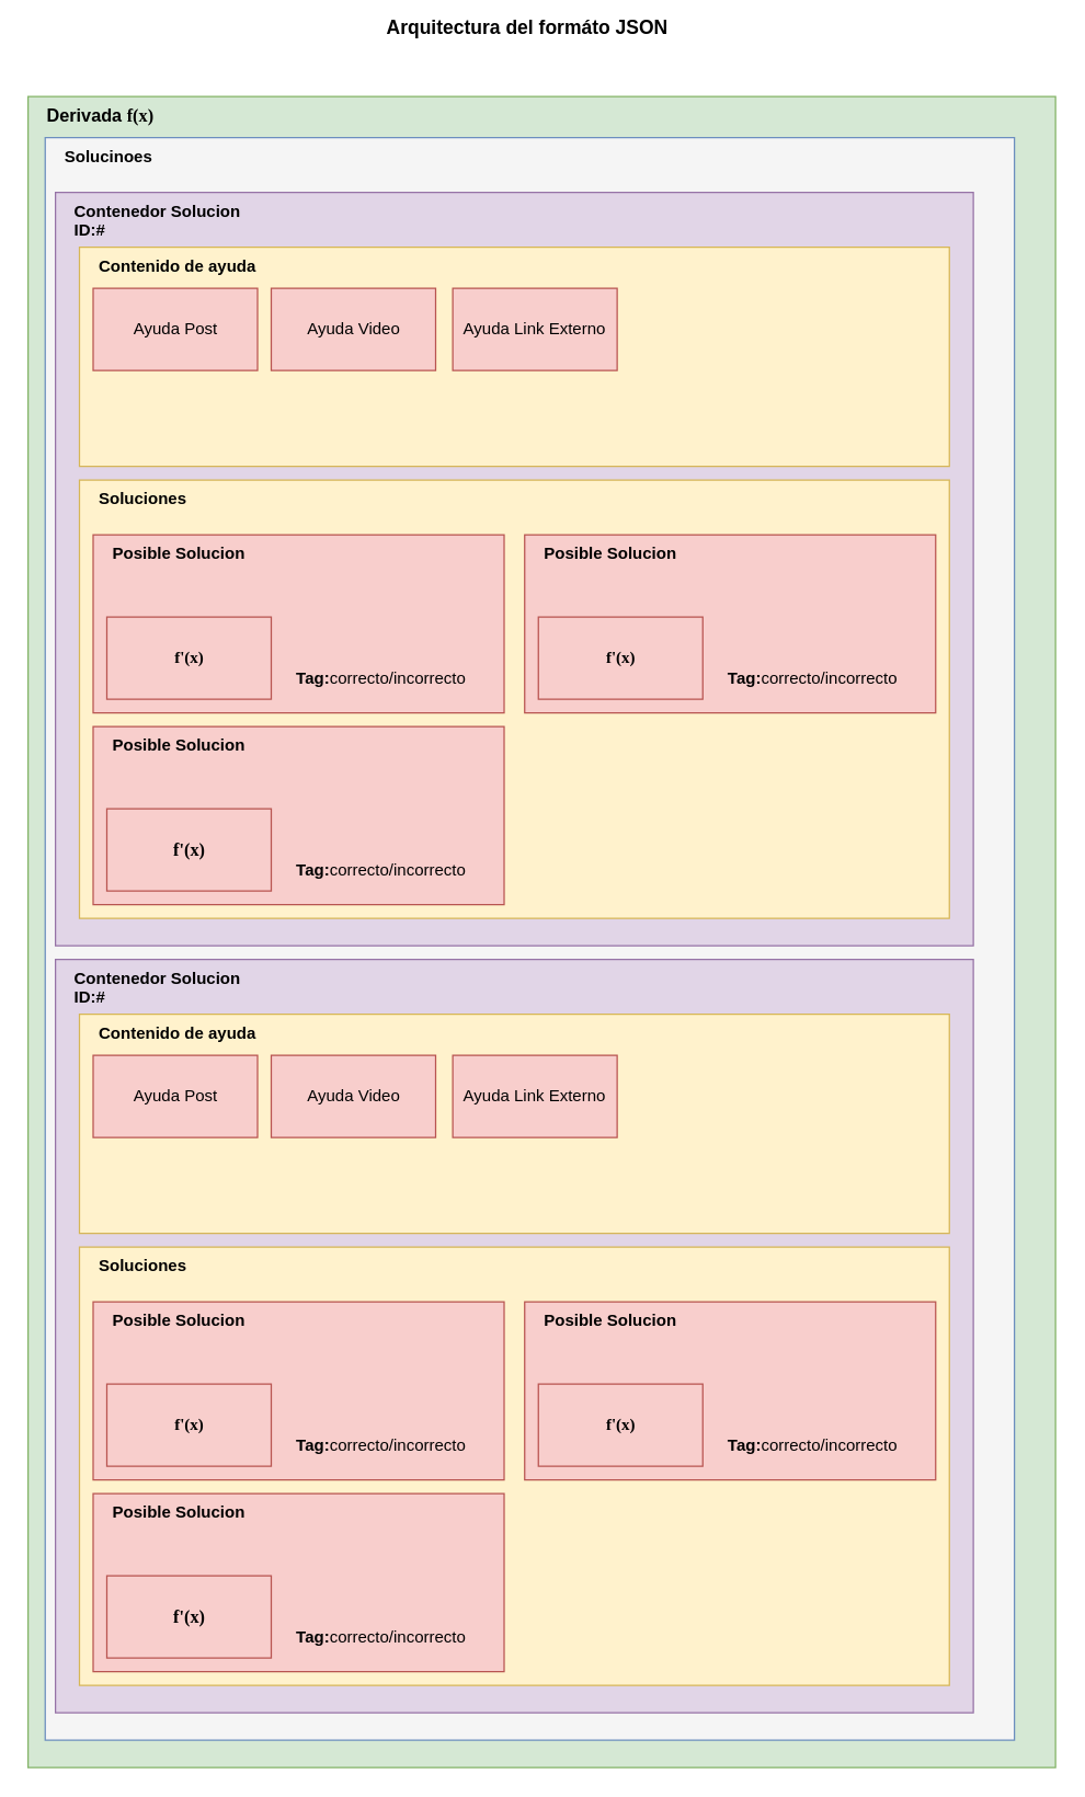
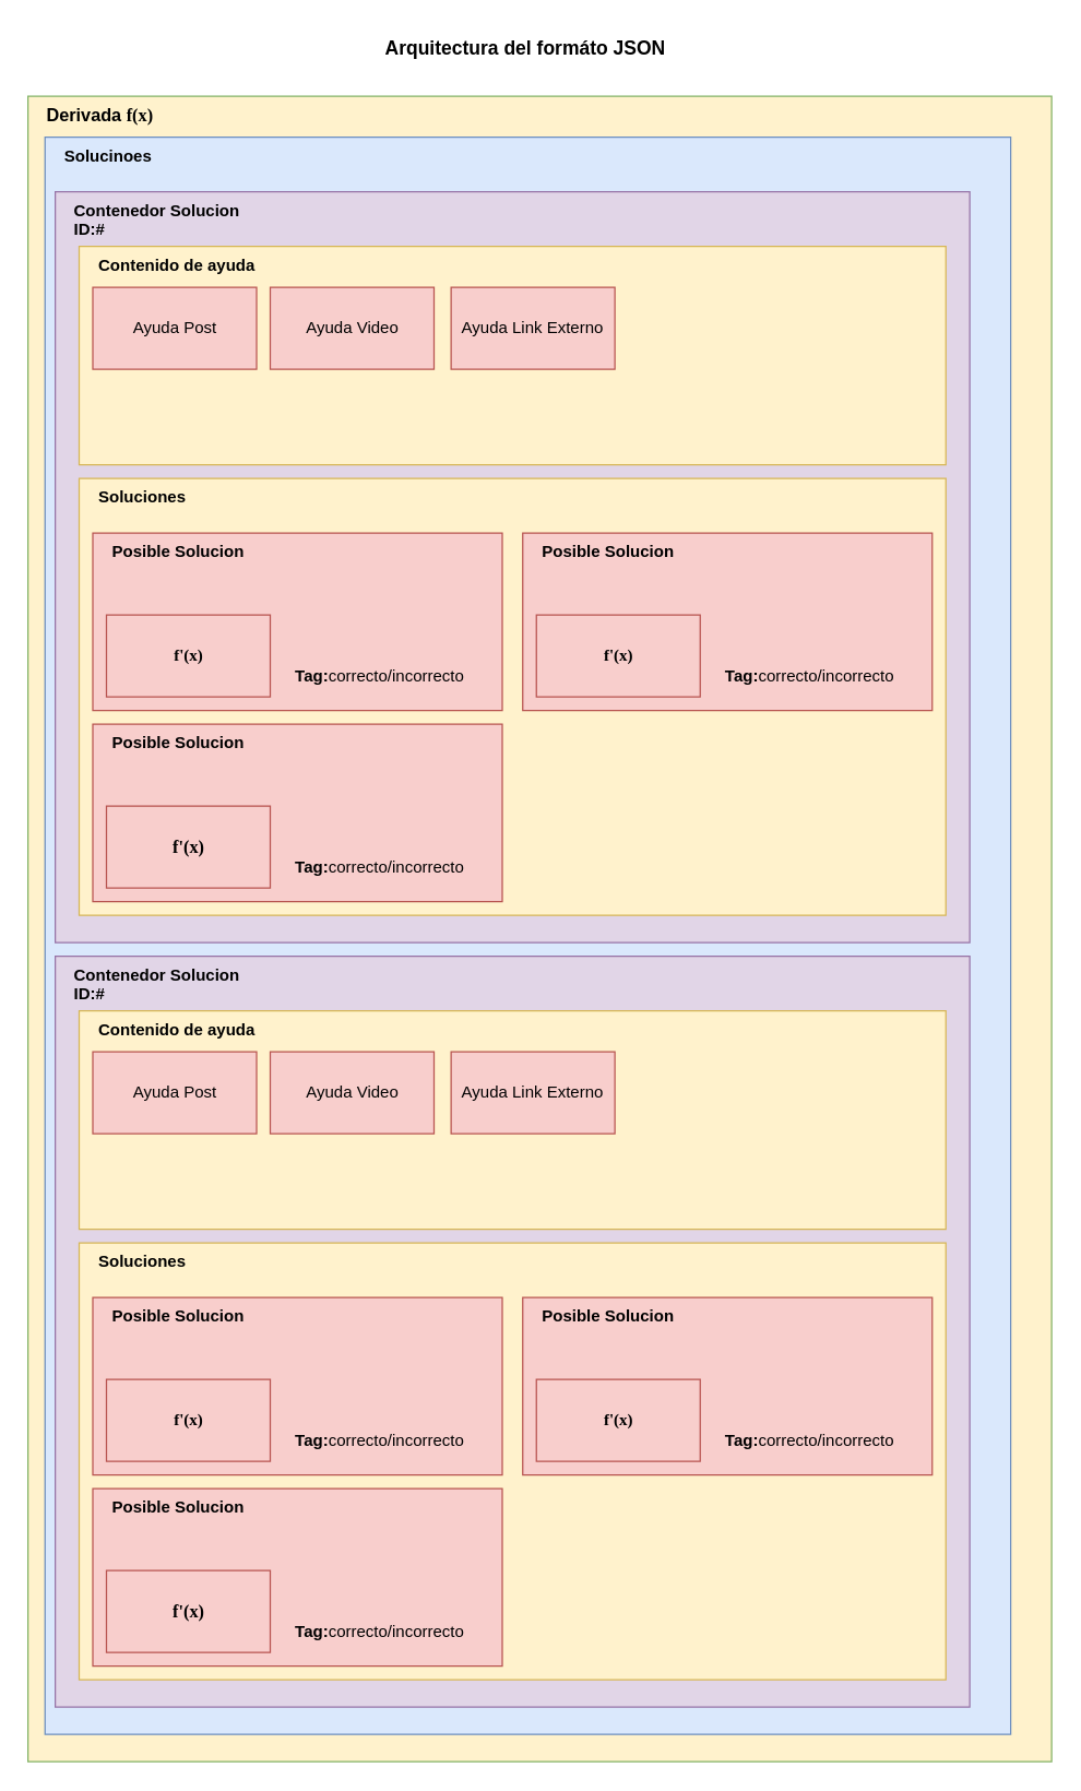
  <mxCell id="0" />
  <mxCell id="1" parent="0" />
- <mxCell id="2" value="Derivada &lt;font face=&quot;Lucida Console&quot;&gt;f(x)&lt;/font&gt;" style="rounded=0;whiteSpace=wrap;html=1;fontStyle=1;fontSize=13;align=left;verticalAlign=top;spacingLeft=12;labelBackgroundColor=none;labelBorderColor=none;textShadow=0;fillColor=#d5e8d4;strokeColor=#82b366;" vertex="1" parent="1"><mxGeometry x="20" y="70" width="750" height="1220" as="geometry" /></mxCell>
- <mxCell id="3" value="Solucinoes" style="rounded=0;whiteSpace=wrap;html=1;align=left;verticalAlign=top;spacingLeft=12;fontStyle=1;fillColor=#f5f5f5;strokeColor=#6c8ebf;" vertex="1" parent="1"><mxGeometry x="32.5" y="100" width="707.5" height="1170" as="geometry" /></mxCell>
+ <mxCell id="2" value="Derivada &lt;font face=&quot;Lucida Console&quot;&gt;f(x)&lt;/font&gt;" style="rounded=0;whiteSpace=wrap;html=1;fontStyle=1;fontSize=13;align=left;verticalAlign=top;spacingLeft=12;labelBackgroundColor=none;labelBorderColor=none;textShadow=0;fillColor=#fff2cc;strokeColor=#82b366;" vertex="1" parent="1"><mxGeometry x="20" y="70" width="750" height="1220" as="geometry" /></mxCell>
+ <mxCell id="3" value="Solucinoes" style="rounded=0;whiteSpace=wrap;html=1;align=left;verticalAlign=top;spacingLeft=12;fontStyle=1;fillColor=#dae8fc;strokeColor=#6c8ebf;" vertex="1" parent="1"><mxGeometry x="32.5" y="100" width="707.5" height="1170" as="geometry" /></mxCell>
  <mxCell id="4" value="&lt;b&gt;Contenedor Solucion&lt;br&gt;&lt;/b&gt;&lt;b style=&quot;background-color: initial;&quot;&gt;ID:#&lt;/b&gt;" style="rounded=0;whiteSpace=wrap;html=1;align=left;verticalAlign=top;spacingLeft=12;fillColor=#e1d5e7;strokeColor=#9673a6;" vertex="1" parent="1"><mxGeometry x="40" y="700" width="670" height="550" as="geometry" /></mxCell>
  <mxCell id="5" value="&lt;b&gt;Contenedor Solucion&lt;br&gt;&lt;/b&gt;&lt;b style=&quot;background-color: initial;&quot;&gt;ID:#&lt;/b&gt;" style="rounded=0;whiteSpace=wrap;html=1;align=left;verticalAlign=top;spacingLeft=12;fillColor=#e1d5e7;strokeColor=#9673a6;" vertex="1" parent="1"><mxGeometry x="40" y="140" width="670" height="550" as="geometry" /></mxCell>
  <mxCell id="6" value="Soluciones" style="rounded=0;whiteSpace=wrap;html=1;align=left;verticalAlign=top;spacingLeft=12;spacingTop=0;fontStyle=1;fillColor=#fff2cc;strokeColor=#d6b656;" vertex="1" parent="1"><mxGeometry x="57.5" y="350" width="635" height="320" as="geometry" /></mxCell>
  <mxCell id="7" value="&lt;b&gt;Posible Solucion&lt;/b&gt;" style="rounded=0;whiteSpace=wrap;html=1;align=left;verticalAlign=top;spacingLeft=12;fillColor=#f8cecc;strokeColor=#b85450;" vertex="1" parent="1"><mxGeometry x="67.5" y="390" width="300" height="130" as="geometry" /></mxCell>
  <mxCell id="8" value="&lt;b&gt;f'(x)&lt;/b&gt;" style="rounded=0;whiteSpace=wrap;html=1;fontFamily=Lucida Console;fillColor=#f8cecc;strokeColor=#b85450;" vertex="1" parent="1"><mxGeometry x="77.5" y="450" width="120" height="60" as="geometry" /></mxCell>
  <mxCell id="9" value="&lt;b&gt;Tag:&lt;/b&gt;correcto/incorrecto" style="text;html=1;align=center;verticalAlign=middle;whiteSpace=wrap;rounded=0;" vertex="1" parent="1"><mxGeometry x="197.5" y="480" width="160" height="30" as="geometry" /></mxCell>
  <mxCell id="10" value="&lt;b&gt;Posible Solucion&lt;/b&gt;" style="rounded=0;whiteSpace=wrap;html=1;align=left;verticalAlign=top;spacingLeft=12;fillColor=#f8cecc;strokeColor=#b85450;" vertex="1" parent="1"><mxGeometry x="382.5" y="390" width="300" height="130" as="geometry" /></mxCell>
  <mxCell id="11" value="&lt;b&gt;f'(x)&lt;/b&gt;" style="rounded=0;whiteSpace=wrap;html=1;fontFamily=Lucida Console;fillColor=#f8cecc;strokeColor=#b85450;" vertex="1" parent="1"><mxGeometry x="392.5" y="450" width="120" height="60" as="geometry" /></mxCell>
  <mxCell id="12" value="&lt;b&gt;Tag:&lt;/b&gt;correcto/incorrecto" style="text;html=1;align=center;verticalAlign=middle;whiteSpace=wrap;rounded=0;" vertex="1" parent="1"><mxGeometry x="512.5" y="480" width="160" height="30" as="geometry" /></mxCell>
  <mxCell id="13" value="&lt;b&gt;Posible Solucion&lt;/b&gt;" style="rounded=0;whiteSpace=wrap;html=1;align=left;verticalAlign=top;spacingLeft=12;fillColor=#f8cecc;strokeColor=#b85450;" vertex="1" parent="1"><mxGeometry x="67.5" y="530" width="300" height="130" as="geometry" /></mxCell>
  <mxCell id="14" value="&lt;b style=&quot;font-size: 13px;&quot;&gt;f'(x)&lt;/b&gt;" style="rounded=0;whiteSpace=wrap;html=1;fontFamily=Lucida Console;fontSize=13;fillColor=#f8cecc;strokeColor=#b85450;" vertex="1" parent="1"><mxGeometry x="77.5" y="590" width="120" height="60" as="geometry" /></mxCell>
  <mxCell id="15" value="&lt;b&gt;Tag:&lt;/b&gt;correcto/incorrecto" style="text;html=1;align=center;verticalAlign=middle;whiteSpace=wrap;rounded=0;" vertex="1" parent="1"><mxGeometry x="197.5" y="620" width="160" height="30" as="geometry" /></mxCell>
  <mxCell id="16" value="Contenido de ayuda" style="rounded=0;whiteSpace=wrap;html=1;fontStyle=1;align=left;verticalAlign=top;spacingLeft=12;fillColor=#fff2cc;strokeColor=#d6b656;" vertex="1" parent="1"><mxGeometry x="57.5" y="180" width="635" height="160" as="geometry" /></mxCell>
  <mxCell id="17" value="Ayuda Post" style="rounded=0;whiteSpace=wrap;html=1;fillColor=#f8cecc;strokeColor=#b85450;" vertex="1" parent="1"><mxGeometry x="67.5" y="210" width="120" height="60" as="geometry" /></mxCell>
  <mxCell id="18" value="Ayuda Video" style="rounded=0;whiteSpace=wrap;html=1;fillColor=#f8cecc;strokeColor=#b85450;" vertex="1" parent="1"><mxGeometry x="197.5" y="210" width="120" height="60" as="geometry" /></mxCell>
  <mxCell id="19" value="Ayuda Link Externo" style="rounded=0;whiteSpace=wrap;html=1;fillColor=#f8cecc;strokeColor=#b85450;" vertex="1" parent="1"><mxGeometry x="330" y="210" width="120" height="60" as="geometry" /></mxCell>
- <mxCell id="20" value="Arquitectura del formáto JSON" style="text;align=left;verticalAlign=middle;rounded=0;fontStyle=1;fontSize=14;textShadow=0;whiteSpace=wrap;html=1;horizontal=1;" vertex="1" parent="1"><mxGeometry x="280" y="5" width="230" height="30" as="geometry" /></mxCell>
+ <mxCell id="20" value="Arquitectura del formáto JSON" style="text;align=left;verticalAlign=middle;rounded=0;fontStyle=1;fontSize=14;textShadow=0;whiteSpace=wrap;html=1;horizontal=1;" vertex="1" parent="1"><mxGeometry x="280" y="20" width="230" height="30" as="geometry" /></mxCell>
  <mxCell id="21" value="Soluciones" style="rounded=0;whiteSpace=wrap;html=1;align=left;verticalAlign=top;spacingLeft=12;spacingTop=0;fontStyle=1;fillColor=#fff2cc;strokeColor=#d6b656;" vertex="1" parent="1"><mxGeometry x="57.5" y="910" width="635" height="320" as="geometry" /></mxCell>
  <mxCell id="22" value="&lt;b&gt;Posible Solucion&lt;/b&gt;" style="rounded=0;whiteSpace=wrap;html=1;align=left;verticalAlign=top;spacingLeft=12;fillColor=#f8cecc;strokeColor=#b85450;" vertex="1" parent="1"><mxGeometry x="67.5" y="950" width="300" height="130" as="geometry" /></mxCell>
  <mxCell id="23" value="&lt;b&gt;f'(x)&lt;/b&gt;" style="rounded=0;whiteSpace=wrap;html=1;fontFamily=Lucida Console;fillColor=#f8cecc;strokeColor=#b85450;" vertex="1" parent="1"><mxGeometry x="77.5" y="1010" width="120" height="60" as="geometry" /></mxCell>
  <mxCell id="24" value="&lt;b&gt;Tag:&lt;/b&gt;correcto/incorrecto" style="text;html=1;align=center;verticalAlign=middle;whiteSpace=wrap;rounded=0;" vertex="1" parent="1"><mxGeometry x="197.5" y="1040" width="160" height="30" as="geometry" /></mxCell>
  <mxCell id="25" value="&lt;b&gt;Posible Solucion&lt;/b&gt;" style="rounded=0;whiteSpace=wrap;html=1;align=left;verticalAlign=top;spacingLeft=12;fillColor=#f8cecc;strokeColor=#b85450;" vertex="1" parent="1"><mxGeometry x="382.5" y="950" width="300" height="130" as="geometry" /></mxCell>
  <mxCell id="26" value="&lt;b&gt;f'(x)&lt;/b&gt;" style="rounded=0;whiteSpace=wrap;html=1;fontFamily=Lucida Console;fillColor=#f8cecc;strokeColor=#b85450;" vertex="1" parent="1"><mxGeometry x="392.5" y="1010" width="120" height="60" as="geometry" /></mxCell>
  <mxCell id="27" value="&lt;b&gt;Tag:&lt;/b&gt;correcto/incorrecto" style="text;html=1;align=center;verticalAlign=middle;whiteSpace=wrap;rounded=0;" vertex="1" parent="1"><mxGeometry x="512.5" y="1040" width="160" height="30" as="geometry" /></mxCell>
  <mxCell id="28" value="&lt;b&gt;Posible Solucion&lt;/b&gt;" style="rounded=0;whiteSpace=wrap;html=1;align=left;verticalAlign=top;spacingLeft=12;fillColor=#f8cecc;strokeColor=#b85450;" vertex="1" parent="1"><mxGeometry x="67.5" y="1090" width="300" height="130" as="geometry" /></mxCell>
  <mxCell id="29" value="&lt;b style=&quot;font-size: 13px;&quot;&gt;f'(x)&lt;/b&gt;" style="rounded=0;whiteSpace=wrap;html=1;fontFamily=Lucida Console;fontSize=13;fillColor=#f8cecc;strokeColor=#b85450;" vertex="1" parent="1"><mxGeometry x="77.5" y="1150" width="120" height="60" as="geometry" /></mxCell>
  <mxCell id="30" value="&lt;b&gt;Tag:&lt;/b&gt;correcto/incorrecto" style="text;html=1;align=center;verticalAlign=middle;whiteSpace=wrap;rounded=0;" vertex="1" parent="1"><mxGeometry x="197.5" y="1180" width="160" height="30" as="geometry" /></mxCell>
  <mxCell id="31" value="Contenido de ayuda" style="rounded=0;whiteSpace=wrap;html=1;fontStyle=1;align=left;verticalAlign=top;spacingLeft=12;fillColor=#fff2cc;strokeColor=#d6b656;" vertex="1" parent="1"><mxGeometry x="57.5" y="740" width="635" height="160" as="geometry" /></mxCell>
  <mxCell id="32" value="Ayuda Post" style="rounded=0;whiteSpace=wrap;html=1;fillColor=#f8cecc;strokeColor=#b85450;" vertex="1" parent="1"><mxGeometry x="67.5" y="770" width="120" height="60" as="geometry" /></mxCell>
  <mxCell id="33" value="Ayuda Video" style="rounded=0;whiteSpace=wrap;html=1;fillColor=#f8cecc;strokeColor=#b85450;" vertex="1" parent="1"><mxGeometry x="197.5" y="770" width="120" height="60" as="geometry" /></mxCell>
  <mxCell id="34" value="Ayuda Link Externo" style="rounded=0;whiteSpace=wrap;html=1;fillColor=#f8cecc;strokeColor=#b85450;" vertex="1" parent="1"><mxGeometry x="330" y="770" width="120" height="60" as="geometry" /></mxCell>
